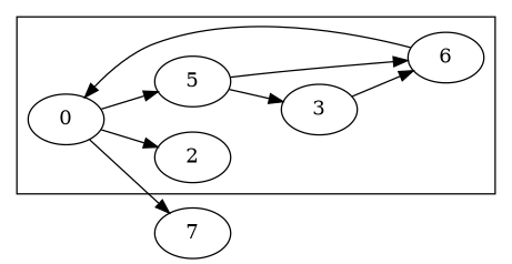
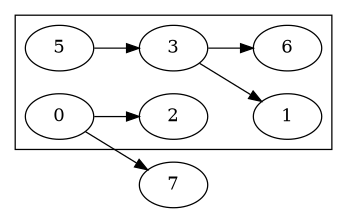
  digraph {
    rankdir=LR
    2
+   1
    3
    n4 [label=0]
    6
    5
    7
    subgraph cluster_1 {
      2
+     1
      3
      n4
      6
      5
    }
+   3 -> 1
    3 -> 6
    n4 -> 2
-   n4 -> 5
    n4 -> 7
-   6 -> n4
    5 -> 3
-   5 -> 6
  }
